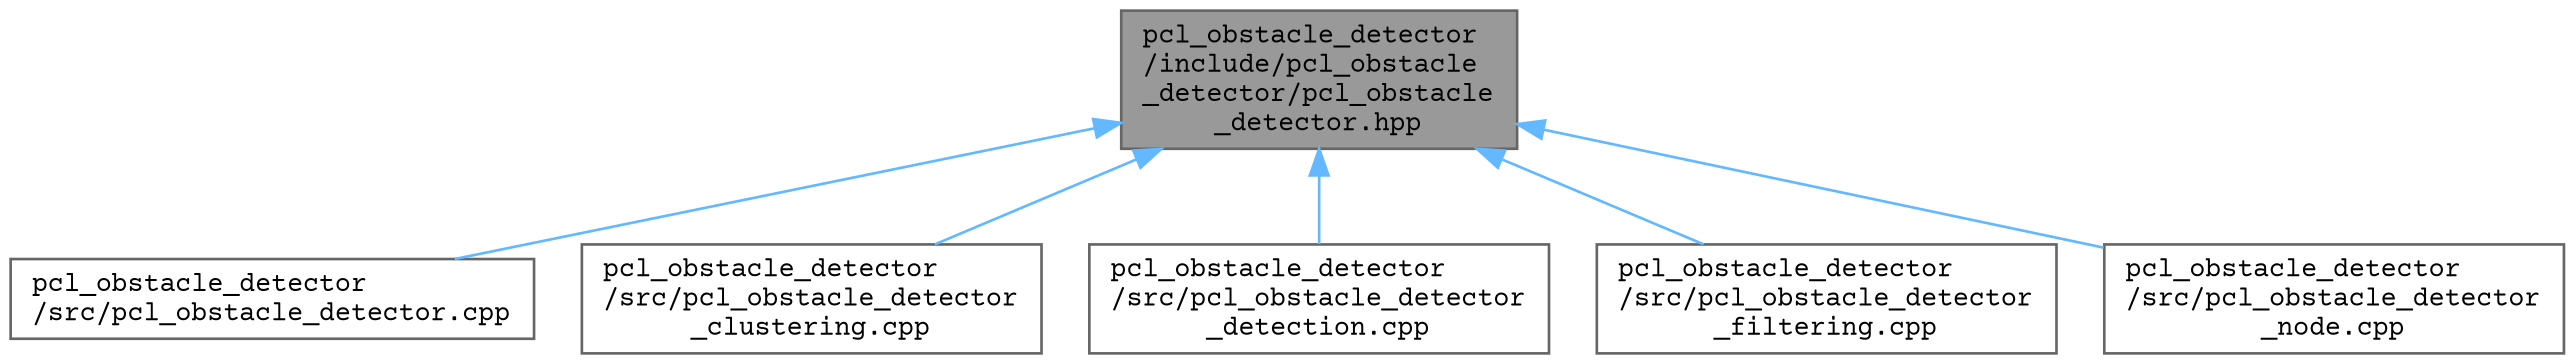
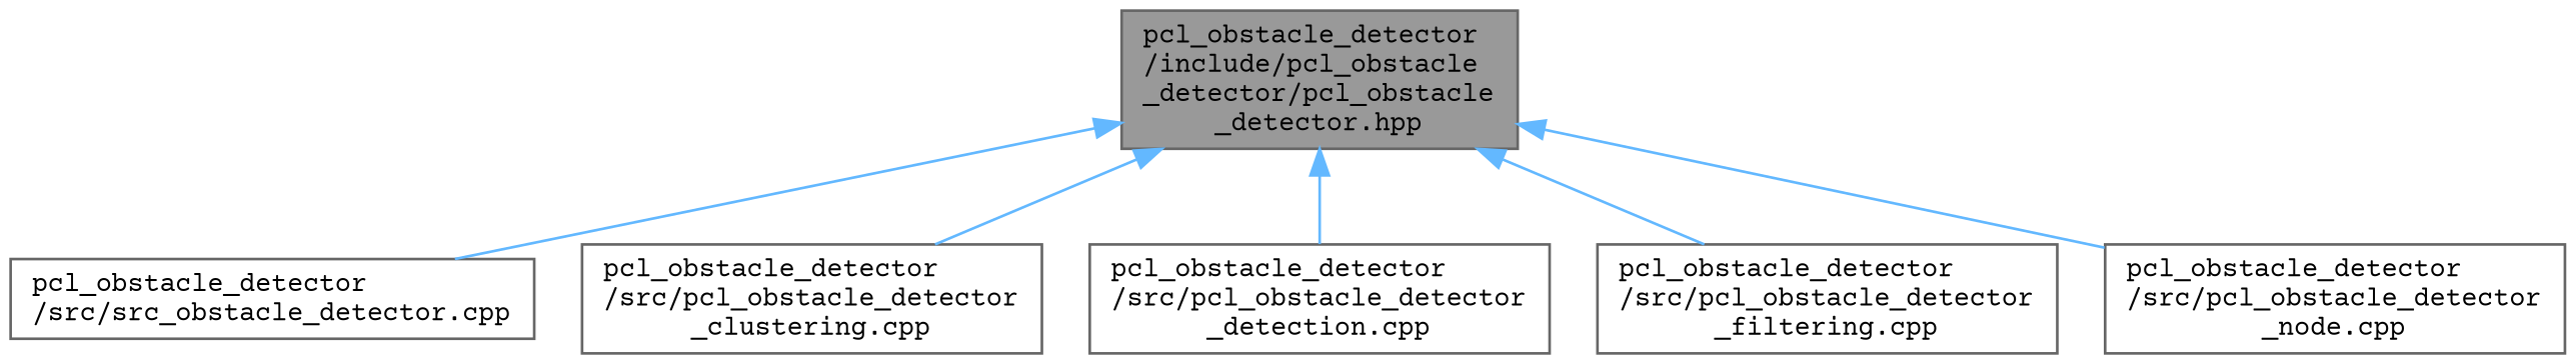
  digraph {
    fontname="Courier Prime"
    node [color=grey40 fillcolor=white fontname="Courier Prime" fontsize=10 shape=box style=filled]
    edge [color=steelblue1 dir=back fontname="Courier Prime" fontsize=10 labelfontname=Helvetica labelfontsize=10 style=solid]
    n1 [color=gray40 fillcolor=grey60 fontcolor=black height=0.2 label="pcl_obstacle_detector\l/include/pcl_obstacle\l_detector/pcl_obstacle\l_detector.hpp" width=0.4]
-   n2 [height=0.2 label="pcl_obstacle_detector\l/src/pcl_obstacle_detector.cpp" width=0.4]
+   n2 [height=0.2 label="pcl_obstacle_detector\l/src/src_obstacle_detector.cpp" width=0.4]
    n3 [height=0.2 label="pcl_obstacle_detector\l/src/pcl_obstacle_detector\l_clustering.cpp" width=0.4]
    n4 [height=0.2 label="pcl_obstacle_detector\l/src/pcl_obstacle_detector\l_detection.cpp" width=0.4]
    n5 [height=0.2 label="pcl_obstacle_detector\l/src/pcl_obstacle_detector\l_filtering.cpp" width=0.4]
    n6 [height=0.2 label="pcl_obstacle_detector\l/src/pcl_obstacle_detector\l_node.cpp" width=0.4]
    n1 -> n2
    n1 -> n3
    n1 -> n4
    n1 -> n5
    n1 -> n6
  }
